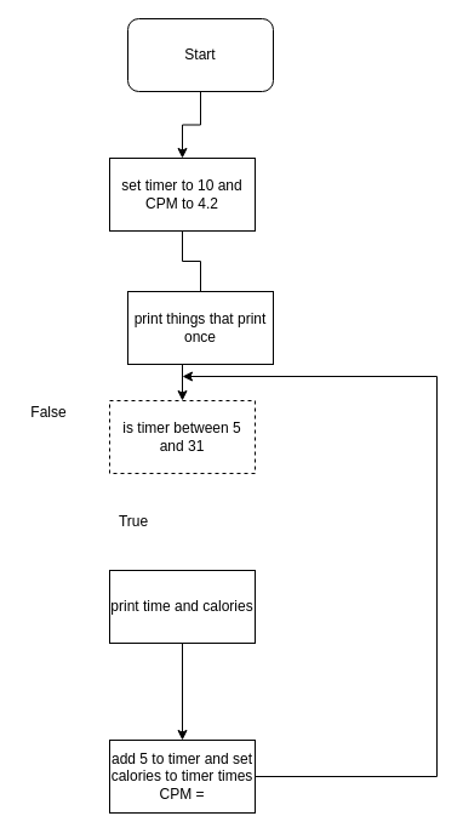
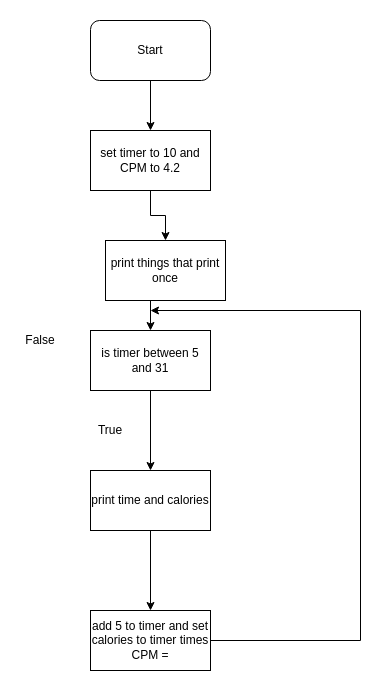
  <mxCell id="0" />
  <mxCell id="1" parent="0" />
  <mxCell id="2" style="edgeStyle=orthogonalEdgeStyle;rounded=0;orthogonalLoop=1;jettySize=auto;html=1;exitX=0.5;exitY=1;exitDx=0;exitDy=0;entryX=0.5;entryY=0;entryDx=0;entryDy=0;" edge="1" parent="1" source="3" target="5"><mxGeometry relative="1" as="geometry" /></mxCell>
- <mxCell id="3" value="Start" style="rounded=1;whiteSpace=wrap;html=1;" vertex="1" parent="1"><mxGeometry x="105" y="15" width="120" height="60" as="geometry" /></mxCell>
- <mxCell id="4" value="" style="edgeStyle=orthogonalEdgeStyle;rounded=0;orthogonalLoop=1;jettySize=auto;html=1;endArrow=none;" edge="1" parent="1" source="5" target="7"><mxGeometry relative="1" as="geometry" /></mxCell>
+ <mxCell id="3" value="Start" style="rounded=1;whiteSpace=wrap;html=1;" vertex="1" parent="1"><mxGeometry x="90" y="20" width="120" height="60" as="geometry" /></mxCell>
+ <mxCell id="4" value="" style="edgeStyle=orthogonalEdgeStyle;rounded=0;orthogonalLoop=1;jettySize=auto;html=1;" edge="1" parent="1" source="5" target="7"><mxGeometry relative="1" as="geometry" /></mxCell>
  <mxCell id="5" value="set timer to 10 and CPM to 4.2" style="rounded=0;whiteSpace=wrap;html=1;" vertex="1" parent="1"><mxGeometry x="90" y="130" width="120" height="60" as="geometry" /></mxCell>
  <mxCell id="6" style="edgeStyle=orthogonalEdgeStyle;rounded=0;orthogonalLoop=1;jettySize=auto;html=1;exitX=0.5;exitY=1;exitDx=0;exitDy=0;entryX=0.5;entryY=0;entryDx=0;entryDy=0;" edge="1" parent="1" source="7" target="9"><mxGeometry relative="1" as="geometry" /></mxCell>
  <mxCell id="7" value="print things that print once" style="rounded=0;whiteSpace=wrap;html=1;" vertex="1" parent="1"><mxGeometry x="105" y="240" width="120" height="60" as="geometry" /></mxCell>
- <mxCell id="9" value="is timer between 5 and 31" style="rounded=0;whiteSpace=wrap;html=1;dashed=1;" vertex="1" parent="1"><mxGeometry x="90" y="330" width="120" height="60" as="geometry" /></mxCell>
+ <mxCell id="8" value="" style="edgeStyle=orthogonalEdgeStyle;rounded=0;orthogonalLoop=1;jettySize=auto;html=1;" edge="1" parent="1" source="9" target="11"><mxGeometry relative="1" as="geometry" /></mxCell>
+ <mxCell id="9" value="is timer between 5 and 31" style="rounded=0;whiteSpace=wrap;html=1;" vertex="1" parent="1"><mxGeometry x="90" y="330" width="120" height="60" as="geometry" /></mxCell>
  <mxCell id="10" value="" style="edgeStyle=orthogonalEdgeStyle;rounded=0;orthogonalLoop=1;jettySize=auto;html=1;" edge="1" parent="1" source="11" target="13"><mxGeometry relative="1" as="geometry" /></mxCell>
  <mxCell id="11" value="print time and calories" style="rounded=0;whiteSpace=wrap;html=1;" vertex="1" parent="1"><mxGeometry x="90" y="470" width="120" height="60" as="geometry" /></mxCell>
  <mxCell id="12" style="edgeStyle=orthogonalEdgeStyle;rounded=0;orthogonalLoop=1;jettySize=auto;html=1;exitX=1;exitY=0.5;exitDx=0;exitDy=0;" edge="1" parent="1" source="13"><mxGeometry relative="1" as="geometry"><mxPoint x="150" y="310" as="targetPoint" /><Array as="points"><mxPoint x="360" y="640" /></Array></mxGeometry></mxCell>
  <mxCell id="13" value="add 5 to timer and set calories to timer times CPM =" style="rounded=0;whiteSpace=wrap;html=1;" vertex="1" parent="1"><mxGeometry x="90" y="610" width="120" height="60" as="geometry" /></mxCell>
  <mxCell id="14" value="True" style="text;html=1;strokeColor=none;fillColor=none;align=center;verticalAlign=middle;whiteSpace=wrap;rounded=0;" vertex="1" parent="1"><mxGeometry x="90" y="420" width="40" height="20" as="geometry" /></mxCell>
  <mxCell id="15" value="False" style="text;html=1;strokeColor=none;fillColor=none;align=center;verticalAlign=middle;whiteSpace=wrap;rounded=0;" vertex="1" parent="1"><mxGeometry x="20" y="330" width="40" height="20" as="geometry" /></mxCell>
